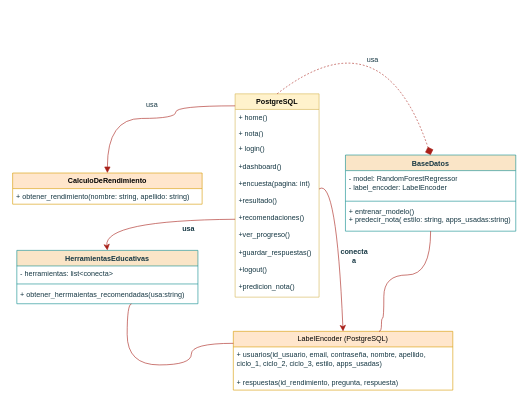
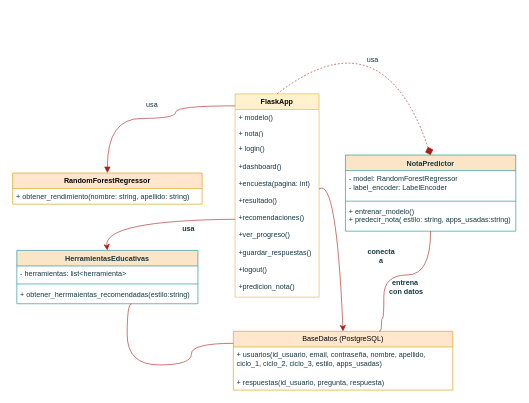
  <mxCell id="0" />
  <mxCell id="1" parent="0" />
- <mxCell id="2" value="&lt;b&gt;PostgreSQL&lt;/b&gt;" style="swimlane;fontStyle=0;childLayout=stackLayout;horizontal=1;startSize=26;fillColor=#fff2cc;horizontalStack=0;resizeParent=1;resizeParentMax=0;resizeLast=0;collapsible=1;marginBottom=0;whiteSpace=wrap;html=1;labelBackgroundColor=none;strokeColor=#d6b656;" vertex="1" parent="1"><mxGeometry x="391" y="156" width="140" height="339" as="geometry" /></mxCell>
- <mxCell id="3" value="+ home()" style="text;strokeColor=none;fillColor=none;align=left;verticalAlign=top;spacingLeft=4;spacingRight=4;overflow=hidden;rotatable=0;points=[[0,0.5],[1,0.5]];portConstraint=eastwest;whiteSpace=wrap;html=1;labelBackgroundColor=none;fontColor=#143642;" vertex="1" parent="2"><mxGeometry y="26" width="140" height="26" as="geometry" /></mxCell>
+ <mxCell id="2" value="&lt;b&gt;FlaskApp&lt;/b&gt;" style="swimlane;fontStyle=0;childLayout=stackLayout;horizontal=1;startSize=26;fillColor=#fff2cc;horizontalStack=0;resizeParent=1;resizeParentMax=0;resizeLast=0;collapsible=1;marginBottom=0;whiteSpace=wrap;html=1;labelBackgroundColor=none;strokeColor=#d6b656;" vertex="1" parent="1"><mxGeometry x="391" y="156" width="140" height="339" as="geometry" /></mxCell>
+ <mxCell id="3" value="+ modelo()" style="text;strokeColor=none;fillColor=none;align=left;verticalAlign=top;spacingLeft=4;spacingRight=4;overflow=hidden;rotatable=0;points=[[0,0.5],[1,0.5]];portConstraint=eastwest;whiteSpace=wrap;html=1;labelBackgroundColor=none;fontColor=#143642;" vertex="1" parent="2"><mxGeometry y="26" width="140" height="26" as="geometry" /></mxCell>
  <mxCell id="4" value="+ nota()" style="text;strokeColor=none;fillColor=none;align=left;verticalAlign=top;spacingLeft=4;spacingRight=4;overflow=hidden;rotatable=0;points=[[0,0.5],[1,0.5]];portConstraint=eastwest;whiteSpace=wrap;html=1;labelBackgroundColor=none;fontColor=#143642;" vertex="1" parent="2"><mxGeometry y="52" width="140" height="26" as="geometry" /></mxCell>
  <mxCell id="5" value="+ login()&lt;div&gt;&lt;br&gt;&lt;/div&gt;&lt;div&gt;+dashboard()&lt;/div&gt;&lt;div&gt;&lt;br&gt;&lt;/div&gt;&lt;div&gt;+encuesta(pagina: int)&lt;/div&gt;&lt;div&gt;&lt;br&gt;&lt;/div&gt;&lt;div&gt;+resultado()&lt;/div&gt;&lt;div&gt;&lt;br&gt;&lt;/div&gt;&lt;div&gt;+recomendaciones()&lt;/div&gt;&lt;div&gt;&lt;br&gt;&lt;/div&gt;&lt;div&gt;+ver_progreso()&lt;/div&gt;&lt;div&gt;&lt;br&gt;&lt;/div&gt;&lt;div&gt;+guardar_respuestas()&lt;/div&gt;&lt;div&gt;&lt;br&gt;&lt;/div&gt;&lt;div&gt;+logout()&lt;/div&gt;&lt;div&gt;&lt;br&gt;&lt;/div&gt;&lt;div&gt;+predicion_nota()&lt;br&gt;&lt;div&gt;&lt;br&gt;&lt;/div&gt;&lt;/div&gt;" style="text;strokeColor=none;fillColor=none;align=left;verticalAlign=top;spacingLeft=4;spacingRight=4;overflow=hidden;rotatable=0;points=[[0,0.5],[1,0.5]];portConstraint=eastwest;whiteSpace=wrap;html=1;labelBackgroundColor=none;fontColor=#143642;" vertex="1" parent="2"><mxGeometry y="78" width="140" height="261" as="geometry" /></mxCell>
  <mxCell id="6" value="HerramientasEducativas" style="swimlane;fontStyle=1;align=center;verticalAlign=top;childLayout=stackLayout;horizontal=1;startSize=26;horizontalStack=0;resizeParent=1;resizeParentMax=0;resizeLast=0;collapsible=1;marginBottom=0;whiteSpace=wrap;html=1;labelBackgroundColor=none;fillColor=#FAE5C7;strokeColor=#0F8B8D;fontColor=#143642;" vertex="1" parent="1"><mxGeometry x="27" y="417" width="302" height="89" as="geometry" /></mxCell>
- <mxCell id="7" value="- herramientas: list&amp;lt;conecta&amp;gt;" style="text;strokeColor=none;fillColor=none;align=left;verticalAlign=top;spacingLeft=4;spacingRight=4;overflow=hidden;rotatable=0;points=[[0,0.5],[1,0.5]];portConstraint=eastwest;whiteSpace=wrap;html=1;labelBackgroundColor=none;fontColor=#143642;" vertex="1" parent="6"><mxGeometry y="26" width="302" height="26" as="geometry" /></mxCell>
+ <mxCell id="7" value="- herramientas: list&amp;lt;herramienta&amp;gt;" style="text;strokeColor=none;fillColor=none;align=left;verticalAlign=top;spacingLeft=4;spacingRight=4;overflow=hidden;rotatable=0;points=[[0,0.5],[1,0.5]];portConstraint=eastwest;whiteSpace=wrap;html=1;labelBackgroundColor=none;fontColor=#143642;" vertex="1" parent="6"><mxGeometry y="26" width="302" height="26" as="geometry" /></mxCell>
  <mxCell id="8" value="" style="line;strokeWidth=1;fillColor=none;align=left;verticalAlign=middle;spacingTop=-1;spacingLeft=3;spacingRight=3;rotatable=0;labelPosition=right;points=[];portConstraint=eastwest;strokeColor=#0F8B8D;labelBackgroundColor=none;fontColor=#143642;" vertex="1" parent="6"><mxGeometry y="52" width="302" height="8" as="geometry" /></mxCell>
- <mxCell id="9" value="+ obtener_herrmaientas_recomendadas(usa:string)" style="text;strokeColor=none;fillColor=none;align=left;verticalAlign=top;spacingLeft=4;spacingRight=4;overflow=hidden;rotatable=0;points=[[0,0.5],[1,0.5]];portConstraint=eastwest;whiteSpace=wrap;html=1;labelBackgroundColor=none;fontColor=#143642;" vertex="1" parent="6"><mxGeometry y="60" width="302" height="29" as="geometry" /></mxCell>
- <mxCell id="10" value="&lt;b&gt;CalculoDeRendimiento&lt;/b&gt;" style="swimlane;fontStyle=0;childLayout=stackLayout;horizontal=1;startSize=26;fillColor=#ffe6cc;horizontalStack=0;resizeParent=1;resizeParentMax=0;resizeLast=0;collapsible=1;marginBottom=0;whiteSpace=wrap;html=1;labelBackgroundColor=none;strokeColor=#d79b00;" vertex="1" parent="1"><mxGeometry x="20" y="288" width="316" height="52" as="geometry" /></mxCell>
+ <mxCell id="9" value="+ obtener_herrmaientas_recomendadas(estilo:string)" style="text;strokeColor=none;fillColor=none;align=left;verticalAlign=top;spacingLeft=4;spacingRight=4;overflow=hidden;rotatable=0;points=[[0,0.5],[1,0.5]];portConstraint=eastwest;whiteSpace=wrap;html=1;labelBackgroundColor=none;fontColor=#143642;" vertex="1" parent="6"><mxGeometry y="60" width="302" height="29" as="geometry" /></mxCell>
+ <mxCell id="10" value="&lt;b&gt;RandomForestRegressor&lt;/b&gt;" style="swimlane;fontStyle=0;childLayout=stackLayout;horizontal=1;startSize=26;fillColor=#ffe6cc;horizontalStack=0;resizeParent=1;resizeParentMax=0;resizeLast=0;collapsible=1;marginBottom=0;whiteSpace=wrap;html=1;labelBackgroundColor=none;strokeColor=#d79b00;" vertex="1" parent="1"><mxGeometry x="20" y="288" width="316" height="52" as="geometry" /></mxCell>
  <mxCell id="11" value="+ obtener_rendimiento(nombre: string, apellido: string)" style="text;strokeColor=none;fillColor=none;align=left;verticalAlign=top;spacingLeft=4;spacingRight=4;overflow=hidden;rotatable=0;points=[[0,0.5],[1,0.5]];portConstraint=eastwest;whiteSpace=wrap;html=1;labelBackgroundColor=none;fontColor=#143642;" vertex="1" parent="10"><mxGeometry y="26" width="316" height="26" as="geometry" /></mxCell>
- <mxCell id="12" value="BaseDatos" style="swimlane;fontStyle=1;align=center;verticalAlign=top;childLayout=stackLayout;horizontal=1;startSize=26;horizontalStack=0;resizeParent=1;resizeParentMax=0;resizeLast=0;collapsible=1;marginBottom=0;whiteSpace=wrap;html=1;labelBackgroundColor=none;fillColor=#FAE5C7;strokeColor=#0F8B8D;fontColor=#143642;" vertex="1" parent="1"><mxGeometry x="575" y="258" width="284" height="127" as="geometry" /></mxCell>
+ <mxCell id="12" value="NotaPredictor" style="swimlane;fontStyle=1;align=center;verticalAlign=top;childLayout=stackLayout;horizontal=1;startSize=26;horizontalStack=0;resizeParent=1;resizeParentMax=0;resizeLast=0;collapsible=1;marginBottom=0;whiteSpace=wrap;html=1;labelBackgroundColor=none;fillColor=#FAE5C7;strokeColor=#0F8B8D;fontColor=#143642;" vertex="1" parent="1"><mxGeometry x="575" y="258" width="284" height="127" as="geometry" /></mxCell>
  <mxCell id="13" value="- model: RandomForestRegressor&lt;div&gt;- label_encoder: LabelEncoder&lt;/div&gt;" style="text;strokeColor=none;fillColor=none;align=left;verticalAlign=top;spacingLeft=4;spacingRight=4;overflow=hidden;rotatable=0;points=[[0,0.5],[1,0.5]];portConstraint=eastwest;whiteSpace=wrap;html=1;labelBackgroundColor=none;fontColor=#143642;" vertex="1" parent="12"><mxGeometry y="26" width="284" height="47" as="geometry" /></mxCell>
  <mxCell id="14" value="" style="line;strokeWidth=1;fillColor=none;align=left;verticalAlign=middle;spacingTop=-1;spacingLeft=3;spacingRight=3;rotatable=0;labelPosition=right;points=[];portConstraint=eastwest;strokeColor=#0F8B8D;labelBackgroundColor=none;fontColor=#143642;" vertex="1" parent="12"><mxGeometry y="73" width="284" height="8" as="geometry" /></mxCell>
  <mxCell id="15" value="+ entrenar_modelo()&lt;div&gt;+ predecir_nota( estilo: string, apps_usadas:string)&lt;/div&gt;" style="text;strokeColor=none;fillColor=none;align=left;verticalAlign=top;spacingLeft=4;spacingRight=4;overflow=hidden;rotatable=0;points=[[0,0.5],[1,0.5]];portConstraint=eastwest;whiteSpace=wrap;html=1;labelBackgroundColor=none;fontColor=#143642;" vertex="1" parent="12"><mxGeometry y="81" width="284" height="46" as="geometry" /></mxCell>
- <mxCell id="16" value="LabelEncoder (PostgreSQL)" style="swimlane;fontStyle=0;childLayout=stackLayout;horizontal=1;startSize=26;fillColor=#ffe6cc;horizontalStack=0;resizeParent=1;resizeParentMax=0;resizeLast=0;collapsible=1;marginBottom=0;whiteSpace=wrap;html=1;labelBackgroundColor=none;strokeColor=#d79b00;" vertex="1" parent="1"><mxGeometry x="388" y="552" width="366" height="98" as="geometry" /></mxCell>
+ <mxCell id="16" value="BaseDatos (PostgreSQL)" style="swimlane;fontStyle=0;childLayout=stackLayout;horizontal=1;startSize=26;fillColor=#ffe6cc;horizontalStack=0;resizeParent=1;resizeParentMax=0;resizeLast=0;collapsible=1;marginBottom=0;whiteSpace=wrap;html=1;labelBackgroundColor=none;strokeColor=#d79b00;" vertex="1" parent="1"><mxGeometry x="388" y="552" width="366" height="98" as="geometry" /></mxCell>
  <mxCell id="17" value="+ usuarios(id_usuario, email, contraseña, nombre, apellido, ciclo_1, ciclo_2, ciclo_3, estilo, apps_usadas)" style="text;strokeColor=none;fillColor=none;align=left;verticalAlign=top;spacingLeft=4;spacingRight=4;overflow=hidden;rotatable=0;points=[[0,0.5],[1,0.5]];portConstraint=eastwest;whiteSpace=wrap;html=1;labelBackgroundColor=none;fontColor=#143642;" vertex="1" parent="16"><mxGeometry y="26" width="366" height="46" as="geometry" /></mxCell>
- <mxCell id="18" value="+ respuestas(id_rendimiento, pregunta, respuesta)" style="text;strokeColor=none;fillColor=none;align=left;verticalAlign=top;spacingLeft=4;spacingRight=4;overflow=hidden;rotatable=0;points=[[0,0.5],[1,0.5]];portConstraint=eastwest;whiteSpace=wrap;html=1;labelBackgroundColor=none;fontColor=#143642;" vertex="1" parent="16"><mxGeometry y="72" width="366" height="26" as="geometry" /></mxCell>
+ <mxCell id="18" value="+ respuestas(id_usuario, pregunta, respuesta)" style="text;strokeColor=none;fillColor=none;align=left;verticalAlign=top;spacingLeft=4;spacingRight=4;overflow=hidden;rotatable=0;points=[[0,0.5],[1,0.5]];portConstraint=eastwest;whiteSpace=wrap;html=1;labelBackgroundColor=none;fontColor=#143642;" vertex="1" parent="16"><mxGeometry y="72" width="366" height="26" as="geometry" /></mxCell>
  <mxCell id="19" style="edgeStyle=none;curved=1;rounded=0;orthogonalLoop=1;jettySize=auto;html=1;entryX=0.5;entryY=0;entryDx=0;entryDy=0;fontSize=12;startSize=8;endSize=8;labelBackgroundColor=none;strokeColor=#A8201A;fontColor=default;" edge="1" parent="1" source="5" target="16"><mxGeometry relative="1" as="geometry"><Array as="points"><mxPoint x="560" y="294" /></Array></mxGeometry></mxCell>
  <mxCell id="20" style="edgeStyle=none;curved=1;rounded=0;orthogonalLoop=1;jettySize=auto;html=1;entryX=0.5;entryY=0;entryDx=0;entryDy=0;fontSize=12;startSize=8;endSize=8;labelBackgroundColor=none;strokeColor=#A8201A;fontColor=default;" edge="1" parent="1" source="5" target="6"><mxGeometry relative="1" as="geometry"><Array as="points"><mxPoint x="172" y="367" /></Array></mxGeometry></mxCell>
  <mxCell id="21" value="usa" style="endArrow=diamond;endSize=12;dashed=1;html=1;rounded=0;strokeColor=#A8201A;fontSize=12;fontColor=#143642;curved=1;fillColor=#FAE5C7;exitX=0.5;exitY=0;exitDx=0;exitDy=0;entryX=0.5;entryY=0;entryDx=0;entryDy=0;" edge="1" parent="1" source="2" target="12"><mxGeometry x="0.235" y="-41" width="160" relative="1" as="geometry"><mxPoint x="372" y="440" as="sourcePoint" /><mxPoint x="640" y="111" as="targetPoint" /><Array as="points"><mxPoint x="636" y="20" /></Array><mxPoint as="offset" /></mxGeometry></mxCell>
  <mxCell id="22" value="usa" style="endArrow=block;endFill=1;html=1;edgeStyle=orthogonalEdgeStyle;align=left;verticalAlign=top;rounded=0;strokeColor=#A8201A;fontSize=12;fontColor=#143642;startSize=8;endSize=8;curved=1;fillColor=#FAE5C7;entryX=0.5;entryY=0;entryDx=0;entryDy=0;exitX=0;exitY=0.059;exitDx=0;exitDy=0;exitPerimeter=0;" edge="1" parent="1"><mxGeometry x="0.052" y="-37" relative="1" as="geometry"><mxPoint x="391" y="176.001" as="sourcePoint" /><mxPoint x="178" y="288" as="targetPoint" /><Array as="points"><mxPoint x="292" y="176" /><mxPoint x="292" y="197" /><mxPoint x="178" y="197" /></Array><mxPoint as="offset" /></mxGeometry></mxCell>
  <mxCell id="23" value="usa" style="text;align=center;fontStyle=1;verticalAlign=middle;spacingLeft=3;spacingRight=3;strokeColor=none;rotatable=0;points=[[0,0.5],[1,0.5]];portConstraint=eastwest;html=1;fontColor=#143642;" vertex="1" parent="1"><mxGeometry x="273" y="369" width="80" height="26" as="geometry" /></mxCell>
- <mxCell id="24" value="conecta&amp;nbsp;&lt;div&gt;a&amp;nbsp;&lt;/div&gt;" style="text;align=center;fontStyle=1;verticalAlign=middle;spacingLeft=3;spacingRight=3;strokeColor=none;rotatable=0;points=[[0,0.5],[1,0.5]];portConstraint=eastwest;html=1;fontColor=#143642;" vertex="1" parent="1"><mxGeometry x="551" y="413" width="80" height="26" as="geometry" /></mxCell>
+ <mxCell id="24" value="conecta&amp;nbsp;&lt;div&gt;a&amp;nbsp;&lt;/div&gt;" style="text;align=center;fontStyle=1;verticalAlign=middle;spacingLeft=3;spacingRight=3;strokeColor=none;rotatable=0;points=[[0,0.5],[1,0.5]];portConstraint=eastwest;html=1;fontColor=#143642;" vertex="1" parent="1"><mxGeometry x="596" y="413" width="80" height="26" as="geometry" /></mxCell>
+ <mxCell id="25" value="entrena&amp;nbsp;&lt;div&gt;con datos&lt;/div&gt;" style="text;align=center;fontStyle=1;verticalAlign=middle;spacingLeft=3;spacingRight=3;strokeColor=none;rotatable=0;points=[[0,0.5],[1,0.5]];portConstraint=eastwest;html=1;fontColor=#143642;" vertex="1" parent="1"><mxGeometry x="636" y="465" width="80" height="26" as="geometry" /></mxCell>
  <mxCell id="26" value="" style="endArrow=none;html=1;edgeStyle=orthogonalEdgeStyle;rounded=0;strokeColor=#A8201A;fontSize=12;fontColor=#143642;startSize=8;endSize=8;curved=1;fillColor=#FAE5C7;exitX=0.633;exitY=1.01;exitDx=0;exitDy=0;exitPerimeter=0;" edge="1" parent="1" source="9"><mxGeometry relative="1" as="geometry"><mxPoint x="211" y="541" as="sourcePoint" /><mxPoint x="388" y="572" as="targetPoint" /><Array as="points"><mxPoint x="211" y="506" /><mxPoint x="211" y="608" /><mxPoint x="318" y="608" /><mxPoint x="318" y="572" /></Array></mxGeometry></mxCell>
  <mxCell id="27" value="" style="endArrow=none;html=1;edgeStyle=orthogonalEdgeStyle;rounded=0;strokeColor=#A8201A;fontSize=12;fontColor=#143642;startSize=8;endSize=8;curved=1;fillColor=#FAE5C7;exitX=0.664;exitY=0;exitDx=0;exitDy=0;exitPerimeter=0;" edge="1" parent="1" source="16" target="15"><mxGeometry relative="1" as="geometry"><mxPoint x="635" y="534" as="sourcePoint" /><mxPoint x="765" y="458" as="targetPoint" /><Array as="points"><mxPoint x="635" y="552" /><mxPoint x="635" y="530" /><mxPoint x="639" y="530" /><mxPoint x="639" y="458" /><mxPoint x="717" y="458" /></Array></mxGeometry></mxCell>
